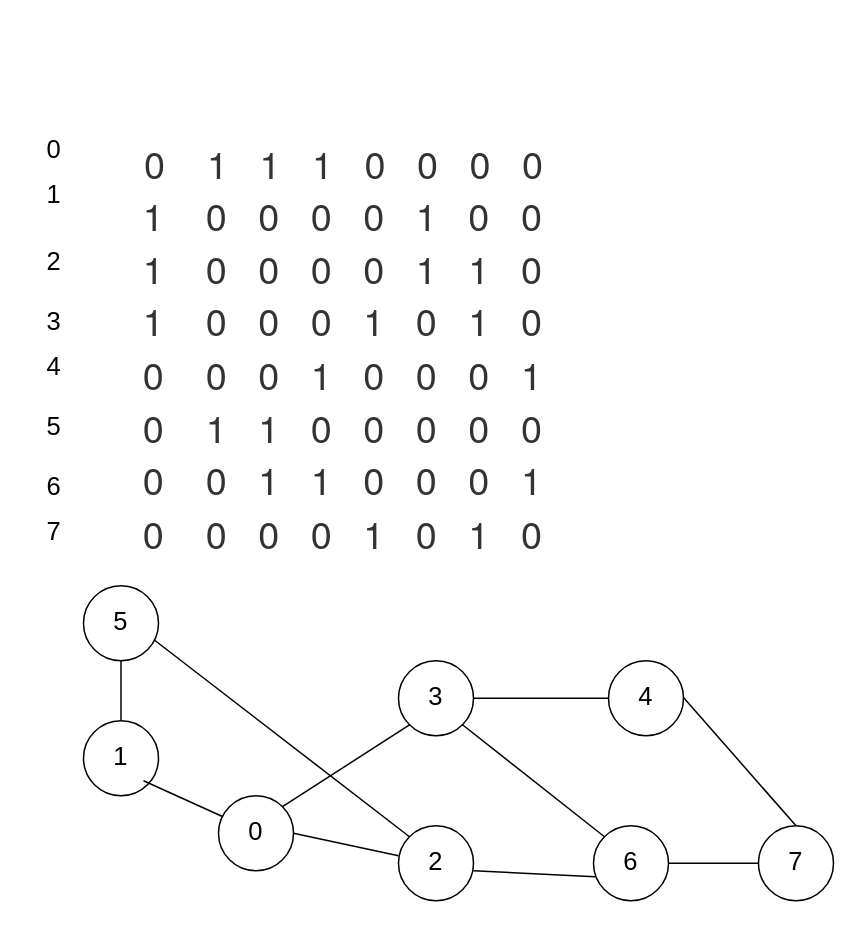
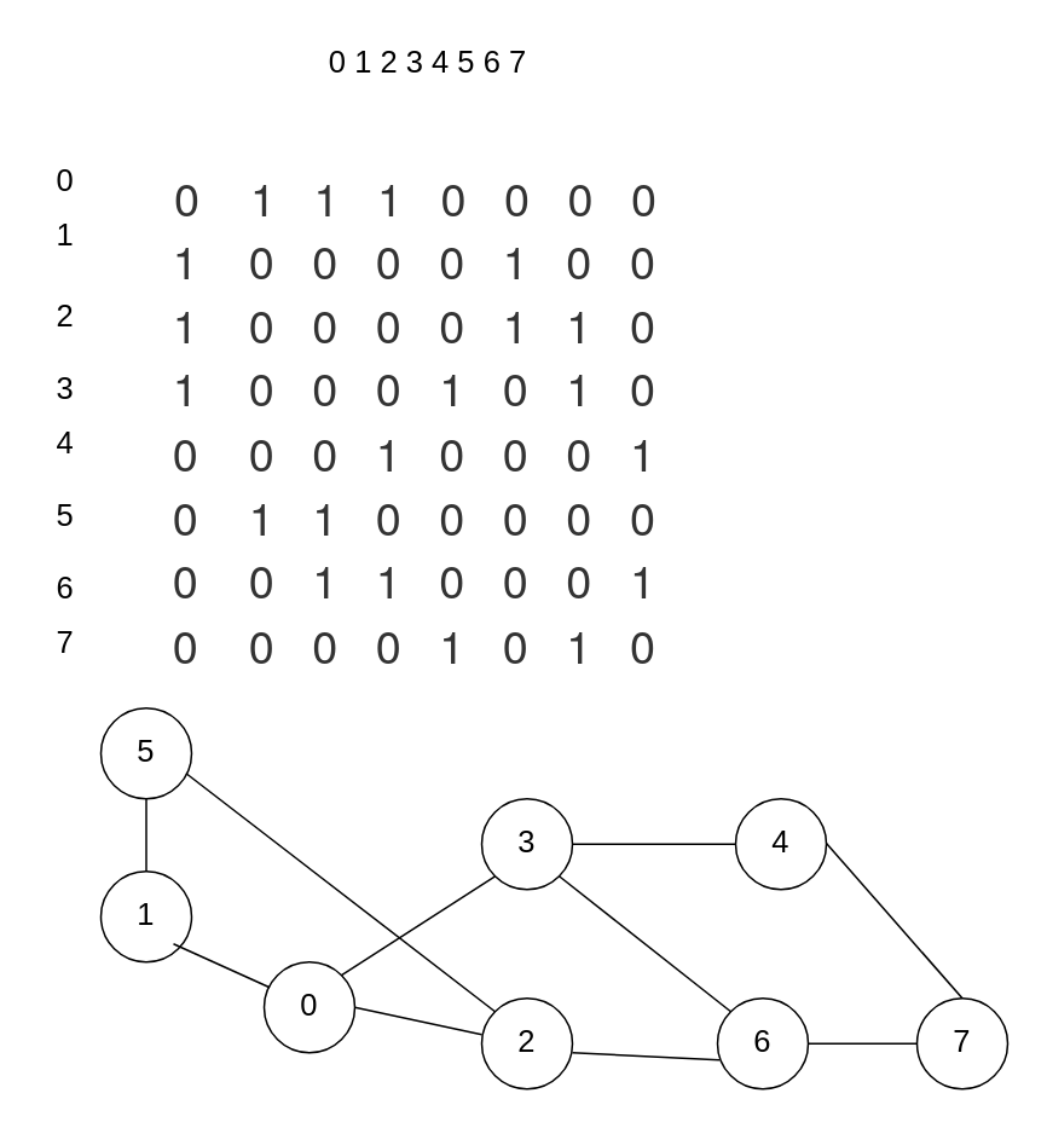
  <mxCell id="0" />
  <mxCell id="1" parent="0" />
  <mxCell id="2" value="&lt;p style=&quot;outline: none; margin: 0px 0px 1em; padding: 0px; overflow-wrap: break-word; font-size: 14px; line-height: 1.4; box-sizing: border-box; -webkit-tap-highlight-color: transparent; text-align: start; color: rgb(51, 51, 51); font-family: LearnosityMath, &amp;quot;Helvetica Neue&amp;quot;, Helvetica, Arial, sans-serif; font-style: normal; font-variant-ligatures: normal; font-variant-caps: normal; font-weight: 400; letter-spacing: normal; orphans: 2; text-indent: 0px; text-transform: none; widows: 2; word-spacing: 0px; -webkit-text-stroke-width: 0px; background-color: rgb(255, 255, 255); text-decoration-thickness: initial; text-decoration-style: initial; text-decoration-color: initial;&quot;&gt;&lt;br&gt;&lt;/p&gt;&lt;p style=&quot;outline: none; margin: 0px 0px 1em; padding: 0px; overflow-wrap: break-word; font-size: 14px; line-height: 1.4; box-sizing: border-box; -webkit-tap-highlight-color: transparent; text-align: start; color: rgb(51, 51, 51); font-family: LearnosityMath, &amp;quot;Helvetica Neue&amp;quot;, Helvetica, Arial, sans-serif; font-style: normal; font-variant-ligatures: normal; font-variant-caps: normal; font-weight: 400; letter-spacing: normal; orphans: 2; text-indent: 0px; text-transform: none; widows: 2; word-spacing: 0px; -webkit-text-stroke-width: 0px; background-color: rgb(255, 255, 255); text-decoration-thickness: initial; text-decoration-style: initial; text-decoration-color: initial;&quot;&gt;&amp;nbsp;&lt;span&gt;&amp;nbsp;&lt;/span&gt;&lt;span style=&quot;outline: none; margin: 0px; padding: 0px; overflow-wrap: break-word; box-sizing: border-box; -webkit-tap-highlight-color: transparent; font-size: 1.5em;&quot;&gt;&lt;/span&gt;&lt;span style=&quot;outline: none; margin: 0px; padding: 0px; overflow-wrap: break-word; box-sizing: border-box; -webkit-tap-highlight-color: transparent; font-size: 1.8em;&quot;&gt;&amp;nbsp; &amp;nbsp;0&amp;nbsp; &amp;nbsp; 1&amp;nbsp; &amp;nbsp;1&amp;nbsp; &amp;nbsp;1&amp;nbsp; &amp;nbsp;0&amp;nbsp; &amp;nbsp;0&amp;nbsp; &amp;nbsp;0&amp;nbsp; &amp;nbsp;0&lt;br style=&quot;outline: none; margin: 0px; padding: 0px; overflow-wrap: break-word; box-sizing: border-box; -webkit-tap-highlight-color: transparent;&quot;&gt;&amp;nbsp; &amp;nbsp; 1&amp;nbsp; &amp;nbsp; 0&amp;nbsp; &amp;nbsp;0&amp;nbsp; &amp;nbsp;0&amp;nbsp; &amp;nbsp;0&amp;nbsp; &amp;nbsp;1&amp;nbsp; &amp;nbsp;0&amp;nbsp; &amp;nbsp;0&lt;br style=&quot;outline: none; margin: 0px; padding: 0px; overflow-wrap: break-word; box-sizing: border-box; -webkit-tap-highlight-color: transparent;&quot;&gt;&amp;nbsp; &amp;nbsp; 1&amp;nbsp; &amp;nbsp; 0&amp;nbsp; &amp;nbsp;0&amp;nbsp; &amp;nbsp;0&amp;nbsp; &amp;nbsp;0&amp;nbsp; &amp;nbsp;1&amp;nbsp; &amp;nbsp;1&amp;nbsp; &amp;nbsp;0&lt;br style=&quot;outline: none; margin: 0px; padding: 0px; overflow-wrap: break-word; box-sizing: border-box; -webkit-tap-highlight-color: transparent;&quot;&gt;&amp;nbsp; &amp;nbsp; 1&amp;nbsp; &amp;nbsp; 0&amp;nbsp; &amp;nbsp;0&amp;nbsp; &amp;nbsp;0&amp;nbsp; &amp;nbsp;1&amp;nbsp; &amp;nbsp;0&amp;nbsp; &amp;nbsp;1&amp;nbsp; &amp;nbsp;0&lt;br style=&quot;outline: none; margin: 0px; padding: 0px; overflow-wrap: break-word; box-sizing: border-box; -webkit-tap-highlight-color: transparent;&quot;&gt;&amp;nbsp; &amp;nbsp; 0&amp;nbsp; &amp;nbsp; 0&amp;nbsp; &amp;nbsp;0&amp;nbsp; &amp;nbsp;1&amp;nbsp; &amp;nbsp;0&amp;nbsp; &amp;nbsp;0&amp;nbsp; &amp;nbsp;0&amp;nbsp; &amp;nbsp;1&lt;br style=&quot;outline: none; margin: 0px; padding: 0px; overflow-wrap: break-word; box-sizing: border-box; -webkit-tap-highlight-color: transparent;&quot;&gt;&amp;nbsp; &amp;nbsp; 0&amp;nbsp; &amp;nbsp; 1&amp;nbsp; &amp;nbsp;1&amp;nbsp; &amp;nbsp;0&amp;nbsp; &amp;nbsp;0&amp;nbsp; &amp;nbsp;0&amp;nbsp; &amp;nbsp;0&amp;nbsp; &amp;nbsp;0&lt;br style=&quot;outline: none; margin: 0px; padding: 0px; overflow-wrap: break-word; box-sizing: border-box; -webkit-tap-highlight-color: transparent;&quot;&gt;&amp;nbsp; &amp;nbsp; 0&amp;nbsp; &amp;nbsp; 0&amp;nbsp; &amp;nbsp;1&amp;nbsp; &amp;nbsp;1&amp;nbsp; &amp;nbsp;0&amp;nbsp; &amp;nbsp;0&amp;nbsp; &amp;nbsp;0&amp;nbsp; &amp;nbsp;1&lt;br style=&quot;outline: none; margin: 0px; padding: 0px; overflow-wrap: break-word; box-sizing: border-box; -webkit-tap-highlight-color: transparent;&quot;&gt;&amp;nbsp; &amp;nbsp; 0&amp;nbsp; &amp;nbsp; 0&amp;nbsp; &amp;nbsp;0&amp;nbsp; &amp;nbsp;0&amp;nbsp; &amp;nbsp;1&amp;nbsp; &amp;nbsp;0&amp;nbsp; &amp;nbsp;1&amp;nbsp; &amp;nbsp;0&amp;nbsp;&amp;nbsp;&lt;/span&gt;&lt;/p&gt;" style="text;whiteSpace=wrap;html=1;" vertex="1" parent="1"><mxGeometry x="65" y="50" width="320" height="330" as="geometry" /></mxCell>
+ <mxCell id="3" value="&lt;font style=&quot;font-size: 17px;&quot;&gt;0&lt;span style=&quot;white-space: pre;&quot;&gt; &lt;/span&gt;1&lt;span style=&quot;white-space: pre;&quot;&gt; &lt;/span&gt;2&lt;span style=&quot;white-space: pre;&quot;&gt; &lt;/span&gt;3&lt;span style=&quot;white-space: pre;&quot;&gt; &lt;/span&gt;4&lt;span style=&quot;white-space: pre;&quot;&gt; &lt;/span&gt;5&lt;span style=&quot;white-space: pre;&quot;&gt; &lt;/span&gt;6&lt;span style=&quot;white-space: pre;&quot;&gt; &lt;/span&gt;7&lt;/font&gt;" style="text;html=1;align=center;verticalAlign=middle;resizable=0;points=[];autosize=1;strokeColor=none;fillColor=none;" vertex="1" parent="1"><mxGeometry x="85" y="20" width="300" height="30" as="geometry" /></mxCell>
  <mxCell id="4" value="0" style="text;html=1;align=center;verticalAlign=middle;resizable=0;points=[];autosize=1;strokeColor=none;fillColor=none;fontSize=17;" vertex="1" parent="1"><mxGeometry x="20" y="85" width="30" height="30" as="geometry" /></mxCell>
  <mxCell id="5" value="1" style="text;html=1;align=center;verticalAlign=middle;resizable=0;points=[];autosize=1;strokeColor=none;fillColor=none;fontSize=17;" vertex="1" parent="1"><mxGeometry x="20" y="115" width="30" height="30" as="geometry" /></mxCell>
  <mxCell id="6" value="2" style="text;html=1;align=center;verticalAlign=middle;resizable=0;points=[];autosize=1;strokeColor=none;fillColor=none;fontSize=17;" vertex="1" parent="1"><mxGeometry x="20" y="160" width="30" height="30" as="geometry" /></mxCell>
  <mxCell id="7" value="3&lt;br&gt;" style="text;html=1;align=center;verticalAlign=middle;resizable=0;points=[];autosize=1;strokeColor=none;fillColor=none;fontSize=17;" vertex="1" parent="1"><mxGeometry x="20" y="200" width="30" height="30" as="geometry" /></mxCell>
  <mxCell id="8" value="4" style="text;html=1;align=center;verticalAlign=middle;resizable=0;points=[];autosize=1;strokeColor=none;fillColor=none;fontSize=17;" vertex="1" parent="1"><mxGeometry x="20" y="230" width="30" height="30" as="geometry" /></mxCell>
  <mxCell id="9" value="5" style="text;html=1;align=center;verticalAlign=middle;resizable=0;points=[];autosize=1;strokeColor=none;fillColor=none;fontSize=17;" vertex="1" parent="1"><mxGeometry x="20" y="270" width="30" height="30" as="geometry" /></mxCell>
  <mxCell id="10" value="6" style="text;html=1;align=center;verticalAlign=middle;resizable=0;points=[];autosize=1;strokeColor=none;fillColor=none;fontSize=17;" vertex="1" parent="1"><mxGeometry x="20" y="310" width="30" height="30" as="geometry" /></mxCell>
  <mxCell id="11" value="7" style="text;html=1;align=center;verticalAlign=middle;resizable=0;points=[];autosize=1;strokeColor=none;fillColor=none;fontSize=17;" vertex="1" parent="1"><mxGeometry x="20" y="340" width="30" height="30" as="geometry" /></mxCell>
  <mxCell id="12" value="0" style="ellipse;whiteSpace=wrap;html=1;fontSize=17;" vertex="1" parent="1"><mxGeometry x="145" y="530" width="50" height="50" as="geometry" /></mxCell>
  <mxCell id="13" value="1" style="ellipse;whiteSpace=wrap;html=1;fontSize=17;" vertex="1" parent="1"><mxGeometry x="55" y="480" width="50" height="50" as="geometry" /></mxCell>
  <mxCell id="14" value="2" style="ellipse;whiteSpace=wrap;html=1;fontSize=17;" vertex="1" parent="1"><mxGeometry x="265" y="550" width="50" height="50" as="geometry" /></mxCell>
  <mxCell id="15" value="3" style="ellipse;whiteSpace=wrap;html=1;fontSize=17;" vertex="1" parent="1"><mxGeometry x="265" y="440" width="50" height="50" as="geometry" /></mxCell>
  <mxCell id="16" value="4" style="ellipse;whiteSpace=wrap;html=1;fontSize=17;" vertex="1" parent="1"><mxGeometry x="405" y="440" width="50" height="50" as="geometry" /></mxCell>
  <mxCell id="17" value="5" style="ellipse;whiteSpace=wrap;html=1;fontSize=17;" vertex="1" parent="1"><mxGeometry x="55" y="390" width="50" height="50" as="geometry" /></mxCell>
  <mxCell id="18" value="6" style="ellipse;whiteSpace=wrap;html=1;fontSize=17;" vertex="1" parent="1"><mxGeometry x="395" y="550" width="50" height="50" as="geometry" /></mxCell>
  <mxCell id="19" value="7" style="ellipse;whiteSpace=wrap;html=1;fontSize=17;" vertex="1" parent="1"><mxGeometry x="505" y="550" width="50" height="50" as="geometry" /></mxCell>
  <mxCell id="20" value="" style="endArrow=none;html=1;rounded=0;fontSize=17;exitX=1;exitY=0;exitDx=0;exitDy=0;entryX=0;entryY=1;entryDx=0;entryDy=0;" edge="1" parent="1" source="12" target="15"><mxGeometry width="50" height="50" relative="1" as="geometry"><mxPoint x="205" y="510" as="sourcePoint" /><mxPoint x="255" y="460" as="targetPoint" /></mxGeometry></mxCell>
  <mxCell id="21" value="" style="endArrow=none;html=1;rounded=0;fontSize=17;exitX=0;exitY=0;exitDx=0;exitDy=0;entryX=0.94;entryY=0.72;entryDx=0;entryDy=0;entryPerimeter=0;" edge="1" parent="1" source="14" target="17"><mxGeometry width="50" height="50" relative="1" as="geometry"><mxPoint x="197.678" y="547.322" as="sourcePoint" /><mxPoint x="282.322" y="492.678" as="targetPoint" /></mxGeometry></mxCell>
  <mxCell id="22" value="" style="endArrow=none;html=1;rounded=0;fontSize=17;exitX=0;exitY=0;exitDx=0;exitDy=0;entryX=1;entryY=1;entryDx=0;entryDy=0;" edge="1" parent="1" source="18" target="15"><mxGeometry width="50" height="50" relative="1" as="geometry"><mxPoint x="204.998" y="544.642" as="sourcePoint" /><mxPoint x="289.642" y="489.998" as="targetPoint" /></mxGeometry></mxCell>
  <mxCell id="23" value="" style="endArrow=none;html=1;rounded=0;fontSize=17;exitX=0;exitY=0.5;exitDx=0;exitDy=0;entryX=1;entryY=0.5;entryDx=0;entryDy=0;" edge="1" parent="1" source="19" target="18"><mxGeometry width="50" height="50" relative="1" as="geometry"><mxPoint x="416" y="560" as="sourcePoint" /><mxPoint x="317.678" y="492.678" as="targetPoint" /></mxGeometry></mxCell>
  <mxCell id="24" value="" style="endArrow=none;html=1;rounded=0;fontSize=17;exitX=0;exitY=0.5;exitDx=0;exitDy=0;entryX=1;entryY=0.5;entryDx=0;entryDy=0;" edge="1" parent="1" source="16" target="15"><mxGeometry width="50" height="50" relative="1" as="geometry"><mxPoint x="412.322" y="567.322" as="sourcePoint" /><mxPoint x="317.678" y="492.678" as="targetPoint" /></mxGeometry></mxCell>
  <mxCell id="25" value="" style="endArrow=none;html=1;rounded=0;fontSize=17;exitX=0.5;exitY=0;exitDx=0;exitDy=0;entryX=1;entryY=0.5;entryDx=0;entryDy=0;" edge="1" parent="1" source="19"><mxGeometry width="50" height="50" relative="1" as="geometry"><mxPoint x="545" y="464.5" as="sourcePoint" /><mxPoint x="455" y="464.5" as="targetPoint" /></mxGeometry></mxCell>
  <mxCell id="26" value="" style="endArrow=none;html=1;rounded=0;fontSize=17;exitX=0.02;exitY=0.68;exitDx=0;exitDy=0;entryX=1;entryY=0.5;entryDx=0;entryDy=0;exitPerimeter=0;" edge="1" parent="1" source="18"><mxGeometry width="50" height="50" relative="1" as="geometry"><mxPoint x="390" y="665.5" as="sourcePoint" /><mxPoint x="315" y="580" as="targetPoint" /></mxGeometry></mxCell>
  <mxCell id="27" value="" style="endArrow=none;html=1;rounded=0;fontSize=17;entryX=1;entryY=0.5;entryDx=0;entryDy=0;" edge="1" parent="1" target="12"><mxGeometry width="50" height="50" relative="1" as="geometry"><mxPoint x="265" y="570" as="sourcePoint" /><mxPoint x="325" y="590" as="targetPoint" /></mxGeometry></mxCell>
  <mxCell id="28" value="" style="endArrow=none;html=1;rounded=0;fontSize=17;exitX=0.06;exitY=0.28;exitDx=0;exitDy=0;exitPerimeter=0;" edge="1" parent="1" source="12"><mxGeometry width="50" height="50" relative="1" as="geometry"><mxPoint x="275" y="580" as="sourcePoint" /><mxPoint x="95" y="520" as="targetPoint" /></mxGeometry></mxCell>
  <mxCell id="29" value="" style="endArrow=none;html=1;rounded=0;fontSize=17;entryX=0.5;entryY=1;entryDx=0;entryDy=0;" edge="1" parent="1" source="13" target="17"><mxGeometry width="50" height="50" relative="1" as="geometry"><mxPoint x="158" y="554" as="sourcePoint" /><mxPoint x="105" y="530" as="targetPoint" /></mxGeometry></mxCell>
